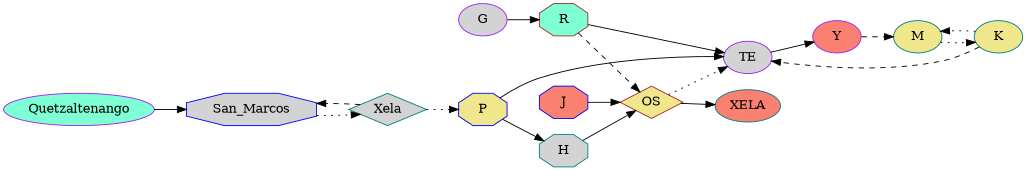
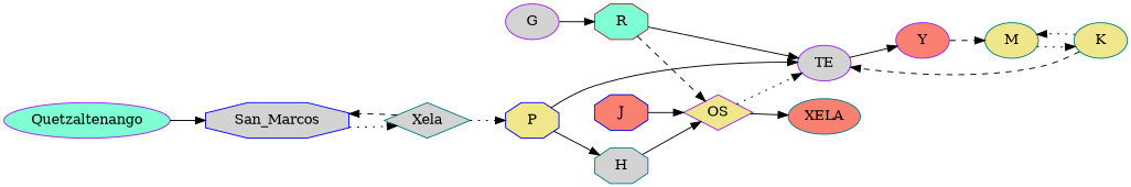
  digraph {
    rankdir=LR
    node [color=teal fillcolor=lightgrey shape=ellipse style=filled]
    edge [style=solid]
    Quetzaltenango [color=purple fillcolor=aquamarine]
    San_Marcos [color=blue shape=octagon]
    Xela [shape=diamond]
    P [color=blue fillcolor=khaki shape=octagon]
    H [shape=octagon]
    TE [color=purple]
-   OS [color=brown fillcolor=khaki shape=diamond]
+   OS [color=purple fillcolor=khaki shape=diamond]
    Y [color=purple fillcolor=salmon]
    XELA [fillcolor=salmon]
    J [color=blue fillcolor=salmon shape=octagon]
    R [color=brown fillcolor=aquamarine shape=octagon]
    M [fillcolor=khaki]
    K [fillcolor=khaki]
    G [color=purple]
    Quetzaltenango -> San_Marcos
    San_Marcos -> Xela [style=dotted]
    Xela -> San_Marcos [style=dashed]
    Xela -> P [style=dotted]
    P -> H
    P -> TE
    H -> OS
    TE -> Y
    OS -> TE [style=dotted]
    OS -> XELA
    Y -> M [style=dashed]
    J -> OS
    R -> TE
    R -> OS [style=dashed]
    M -> K [style=dotted]
    K -> TE [style=dashed]
    K -> M [style=dotted]
    G -> R
  }
